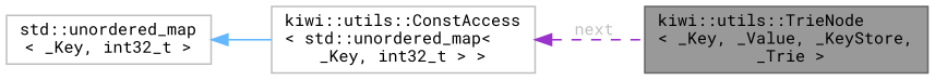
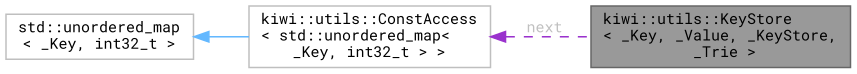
  digraph {
    rankdir=LR
    fontname="Roboto Mono"
    node [color=grey75 fillcolor=white fontname="Roboto Mono" fontsize=10 shape=box style=filled]
    edge [dir=back fontname="Roboto Mono" fontsize=10 labelfontname=Helvetica labelfontsize=10]
-   n1 [color=gray40 fillcolor=grey60 fontcolor=black height=0.2 label="kiwi::utils::TrieNode\l\< _Key, _Value, _KeyStore,\l _Trie \>" width=0.4]
+   n1 [color=gray40 fillcolor=grey60 fontcolor=black height=0.2 label="kiwi::utils::KeyStore\l\< _Key, _Value, _KeyStore,\l _Trie \>" width=0.4]
    n2 [height=0.2 label="kiwi::utils::ConstAccess\l\< std::unordered_map\< \l_Key, int32_t \> \>" width=0.4]
    n3 [height=0.2 label="std::unordered_map\l\< _Key, int32_t \>" width=0.4]
    n2 -> n1 [color=darkorchid3 fontcolor=grey label=" next" style=dashed]
    n3 -> n2 [color=steelblue1 style=solid]
  }
